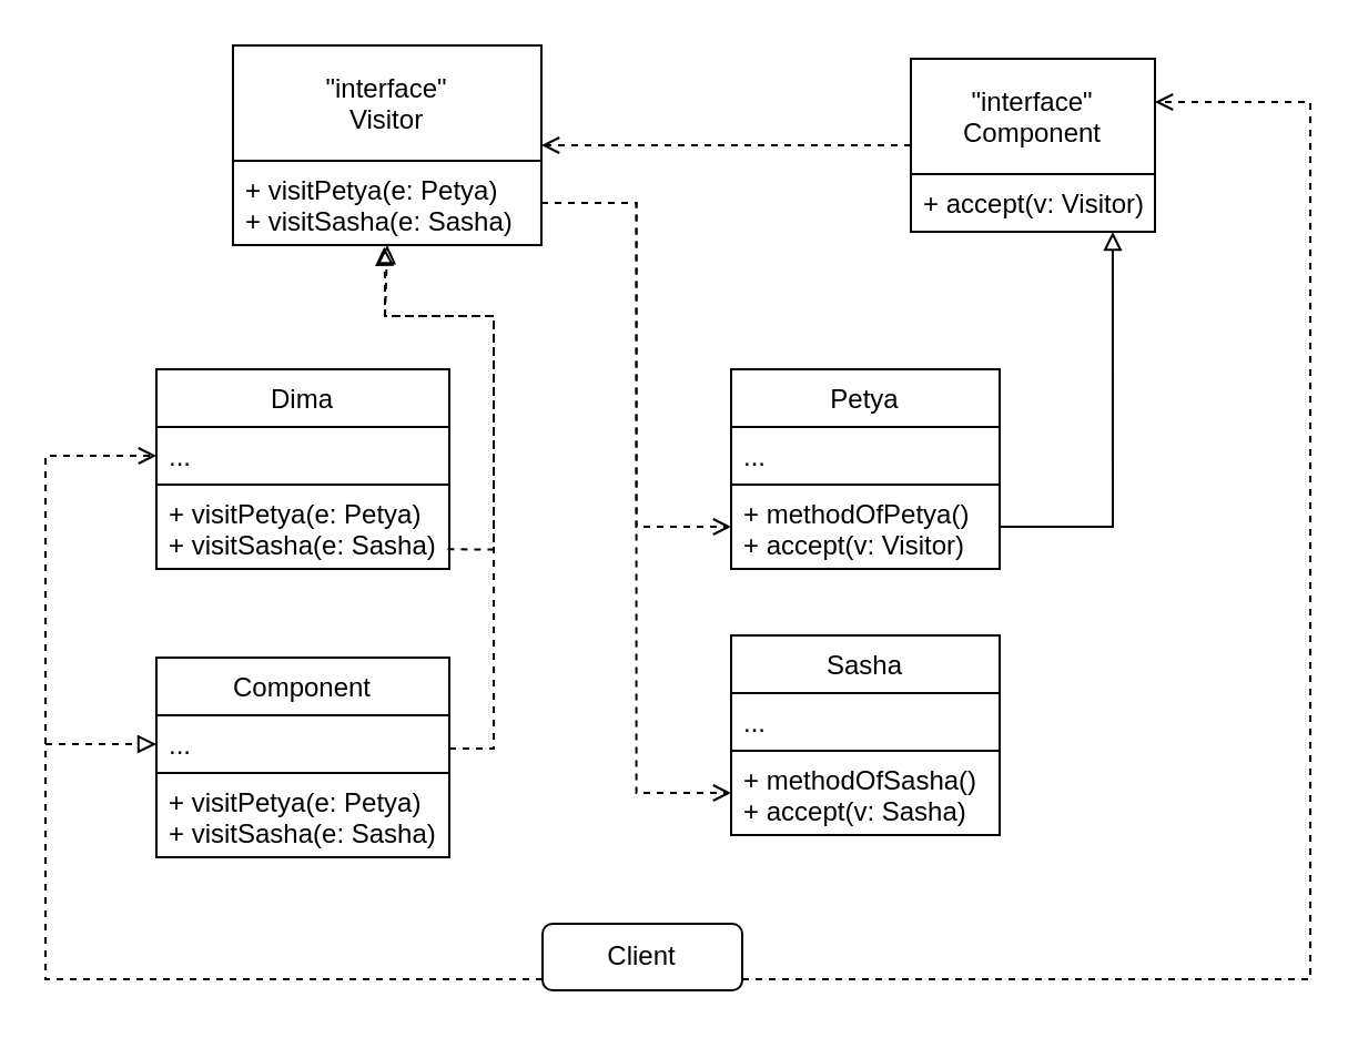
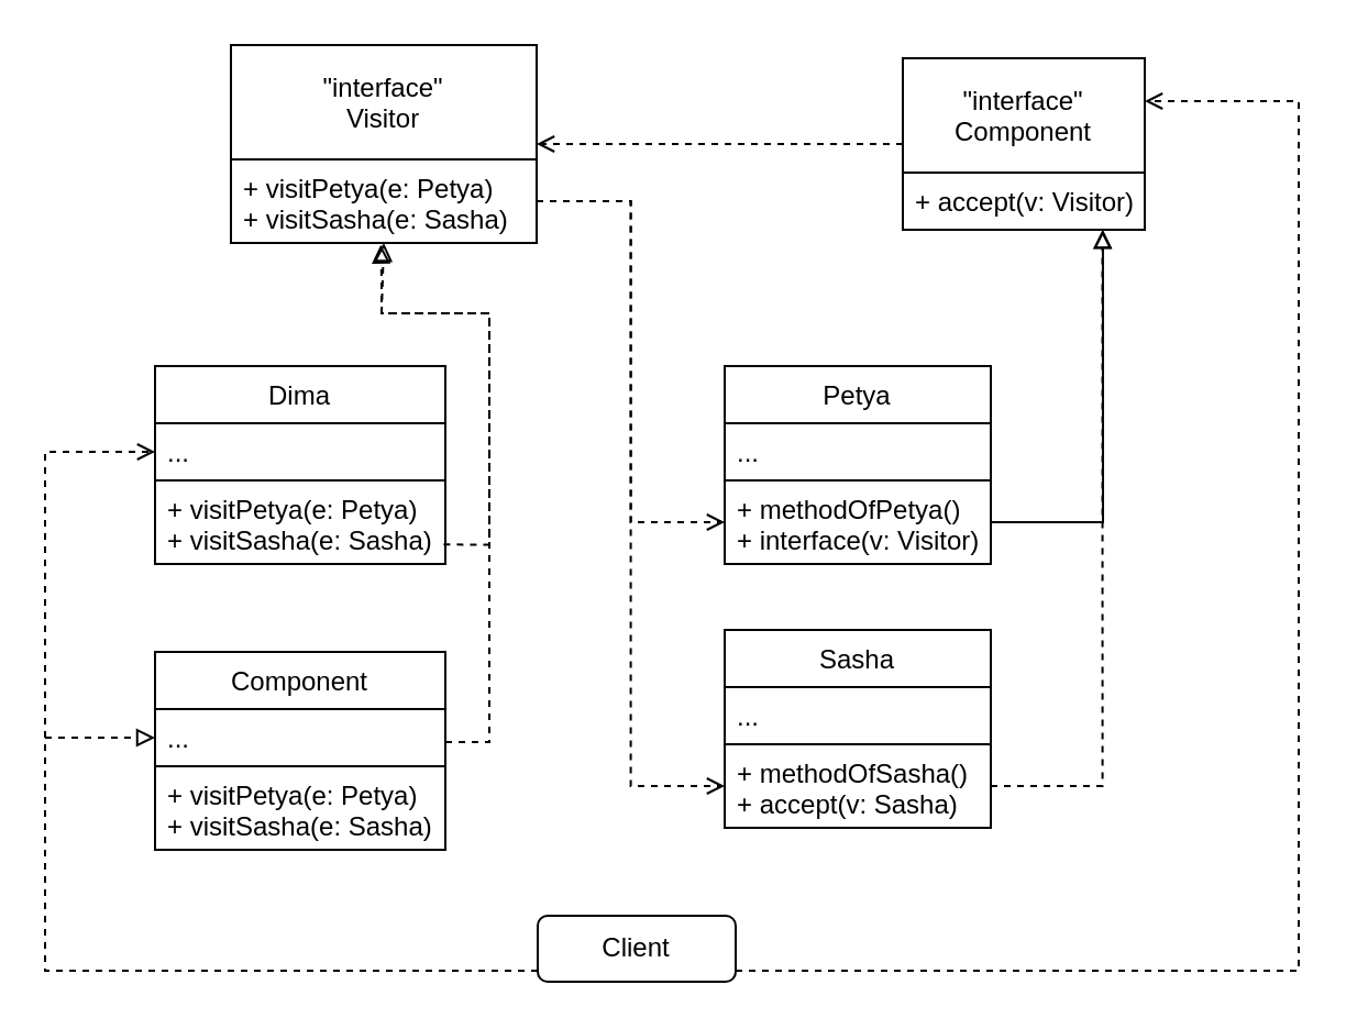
  <mxCell id="0" />
  <mxCell id="1" parent="0" />
  <mxCell id="2" style="edgeStyle=orthogonalEdgeStyle;rounded=0;orthogonalLoop=1;jettySize=auto;html=1;entryX=1;entryY=0.25;entryDx=0;entryDy=0;dashed=1;endArrow=open;endFill=0;" edge="1" parent="1" source="5" target="9"><mxGeometry relative="1" as="geometry"><Array as="points"><mxPoint x="590" y="441" /><mxPoint x="590" y="46" /></Array></mxGeometry></mxCell>
  <mxCell id="3" style="edgeStyle=orthogonalEdgeStyle;rounded=0;orthogonalLoop=1;jettySize=auto;html=1;entryX=0;entryY=0.5;entryDx=0;entryDy=0;dashed=1;endArrow=open;endFill=0;" edge="1" parent="1" source="5" target="19"><mxGeometry relative="1" as="geometry"><Array as="points"><mxPoint x="20" y="441" /><mxPoint x="20" y="205" /></Array></mxGeometry></mxCell>
  <mxCell id="4" style="edgeStyle=orthogonalEdgeStyle;rounded=0;orthogonalLoop=1;jettySize=auto;html=1;entryX=0;entryY=0.5;entryDx=0;entryDy=0;dashed=1;endArrow=block;endFill=0;" edge="1" parent="1" source="5" target="27"><mxGeometry relative="1" as="geometry"><Array as="points"><mxPoint x="20" y="441" /><mxPoint x="20" y="335" /></Array></mxGeometry></mxCell>
  <mxCell id="5" value="Client" style="rounded=1;whiteSpace=wrap;html=1;" vertex="1" parent="1"><mxGeometry x="244" y="416" width="90" height="30" as="geometry" /></mxCell>
  <mxCell id="6" value="&quot;interface&quot;&#10;Visitor" style="swimlane;fontStyle=0;childLayout=stackLayout;horizontal=1;startSize=52;horizontalStack=0;resizeParent=1;resizeParentMax=0;resizeLast=0;collapsible=1;marginBottom=0;" vertex="1" parent="1"><mxGeometry x="104.5" y="20" width="139" height="90" as="geometry" /></mxCell>
  <mxCell id="7" value="+ visitPetya(e: Petya)&#10;+ visitSasha(e: Sasha)" style="text;strokeColor=none;fillColor=none;align=left;verticalAlign=top;spacingLeft=4;spacingRight=4;overflow=hidden;rotatable=0;points=[[0,0.5],[1,0.5]];portConstraint=eastwest;" vertex="1" parent="6"><mxGeometry y="52" width="139" height="38" as="geometry" /></mxCell>
  <mxCell id="8" style="edgeStyle=orthogonalEdgeStyle;rounded=0;orthogonalLoop=1;jettySize=auto;html=1;dashed=1;endArrow=open;endFill=0;" edge="1" parent="1" source="9" target="6"><mxGeometry relative="1" as="geometry" /></mxCell>
  <mxCell id="9" value="&quot;interface&quot;&#10;Component" style="swimlane;fontStyle=0;childLayout=stackLayout;horizontal=1;startSize=52;horizontalStack=0;resizeParent=1;resizeParentMax=0;resizeLast=0;collapsible=1;marginBottom=0;" vertex="1" parent="1"><mxGeometry x="410" y="26" width="110" height="78" as="geometry" /></mxCell>
  <mxCell id="10" value="+ accept(v: Visitor)" style="text;strokeColor=none;fillColor=none;align=left;verticalAlign=top;spacingLeft=4;spacingRight=4;overflow=hidden;rotatable=0;points=[[0,0.5],[1,0.5]];portConstraint=eastwest;" vertex="1" parent="9"><mxGeometry y="52" width="110" height="26" as="geometry" /></mxCell>
  <mxCell id="11" value="Petya" style="swimlane;fontStyle=0;childLayout=stackLayout;horizontal=1;startSize=26;horizontalStack=0;resizeParent=1;resizeParentMax=0;resizeLast=0;collapsible=1;marginBottom=0;" vertex="1" parent="1"><mxGeometry x="329" y="166" width="121" height="90" as="geometry" /></mxCell>
  <mxCell id="12" value="..." style="text;strokeColor=#000000;fillColor=none;align=left;verticalAlign=top;spacingLeft=4;spacingRight=4;overflow=hidden;rotatable=0;points=[[0,0.5],[1,0.5]];portConstraint=eastwest;" vertex="1" parent="11"><mxGeometry y="26" width="121" height="26" as="geometry" /></mxCell>
- <mxCell id="13" value="+ methodOfPetya()&#10;+ accept(v: Visitor)" style="text;strokeColor=none;fillColor=none;align=left;verticalAlign=top;spacingLeft=4;spacingRight=4;overflow=hidden;rotatable=0;points=[[0,0.5],[1,0.5]];portConstraint=eastwest;" vertex="1" parent="11"><mxGeometry y="52" width="121" height="38" as="geometry" /></mxCell>
+ <mxCell id="13" value="+ methodOfPetya()&#10;+ interface(v: Visitor)" style="text;strokeColor=none;fillColor=none;align=left;verticalAlign=top;spacingLeft=4;spacingRight=4;overflow=hidden;rotatable=0;points=[[0,0.5],[1,0.5]];portConstraint=eastwest;" vertex="1" parent="11"><mxGeometry y="52" width="121" height="38" as="geometry" /></mxCell>
  <mxCell id="14" value="Sasha" style="swimlane;fontStyle=0;childLayout=stackLayout;horizontal=1;startSize=26;horizontalStack=0;resizeParent=1;resizeParentMax=0;resizeLast=0;collapsible=1;marginBottom=0;" vertex="1" parent="1"><mxGeometry x="329" y="286" width="121" height="90" as="geometry" /></mxCell>
  <mxCell id="15" value="..." style="text;strokeColor=#000000;fillColor=none;align=left;verticalAlign=top;spacingLeft=4;spacingRight=4;overflow=hidden;rotatable=0;points=[[0,0.5],[1,0.5]];portConstraint=eastwest;" vertex="1" parent="14"><mxGeometry y="26" width="121" height="26" as="geometry" /></mxCell>
  <mxCell id="16" value="+ methodOfSasha()&#10;+ accept(v: Sasha)" style="text;strokeColor=none;fillColor=none;align=left;verticalAlign=top;spacingLeft=4;spacingRight=4;overflow=hidden;rotatable=0;points=[[0,0.5],[1,0.5]];portConstraint=eastwest;" vertex="1" parent="14"><mxGeometry y="52" width="121" height="38" as="geometry" /></mxCell>
  <mxCell id="17" style="edgeStyle=orthogonalEdgeStyle;rounded=0;orthogonalLoop=1;jettySize=auto;html=1;dashed=1;endArrow=block;endFill=0;exitX=0.994;exitY=0.768;exitDx=0;exitDy=0;exitPerimeter=0;entryX=0.49;entryY=1.022;entryDx=0;entryDy=0;entryPerimeter=0;" edge="1" parent="1" source="20" target="7"><mxGeometry relative="1" as="geometry"><mxPoint x="174" y="116" as="targetPoint" /><Array as="points"><mxPoint x="222" y="247" /><mxPoint x="222" y="142" /><mxPoint x="173" y="142" /><mxPoint x="173" y="126" /><mxPoint x="173" y="126" /></Array></mxGeometry></mxCell>
  <mxCell id="18" value="Dima" style="swimlane;fontStyle=0;childLayout=stackLayout;horizontal=1;startSize=26;horizontalStack=0;resizeParent=1;resizeParentMax=0;resizeLast=0;collapsible=1;marginBottom=0;" vertex="1" parent="1"><mxGeometry x="70" y="166" width="132" height="90" as="geometry" /></mxCell>
  <mxCell id="19" value="..." style="text;strokeColor=#000000;fillColor=none;align=left;verticalAlign=top;spacingLeft=4;spacingRight=4;overflow=hidden;rotatable=0;points=[[0,0.5],[1,0.5]];portConstraint=eastwest;" vertex="1" parent="18"><mxGeometry y="26" width="132" height="26" as="geometry" /></mxCell>
  <mxCell id="20" value="+ visitPetya(e: Petya)&#10;+ visitSasha(e: Sasha)" style="text;strokeColor=none;fillColor=none;align=left;verticalAlign=top;spacingLeft=4;spacingRight=4;overflow=hidden;rotatable=0;points=[[0,0.5],[1,0.5]];portConstraint=eastwest;" vertex="1" parent="18"><mxGeometry y="52" width="132" height="38" as="geometry" /></mxCell>
  <mxCell id="21" style="edgeStyle=orthogonalEdgeStyle;rounded=0;orthogonalLoop=1;jettySize=auto;html=1;entryX=0;entryY=0.5;entryDx=0;entryDy=0;dashed=1;endArrow=open;endFill=0;" edge="1" parent="1" source="7" target="13"><mxGeometry relative="1" as="geometry" /></mxCell>
  <mxCell id="22" style="edgeStyle=orthogonalEdgeStyle;rounded=0;orthogonalLoop=1;jettySize=auto;html=1;entryX=0;entryY=0.5;entryDx=0;entryDy=0;dashed=1;endArrow=open;endFill=0;" edge="1" parent="1" source="7" target="16"><mxGeometry relative="1" as="geometry" /></mxCell>
  <mxCell id="23" style="edgeStyle=orthogonalEdgeStyle;rounded=0;orthogonalLoop=1;jettySize=auto;html=1;entryX=0.827;entryY=1;entryDx=0;entryDy=0;entryPerimeter=0;dashed=0;endArrow=block;endFill=0;" edge="1" parent="1" source="13" target="10"><mxGeometry relative="1" as="geometry" /></mxCell>
+ <mxCell id="24" style="edgeStyle=orthogonalEdgeStyle;rounded=0;orthogonalLoop=1;jettySize=auto;html=1;dashed=1;endArrow=block;endFill=0;entryX=0.825;entryY=1.007;entryDx=0;entryDy=0;entryPerimeter=0;" edge="1" parent="1" source="16" target="10"><mxGeometry relative="1" as="geometry"><mxPoint x="500" y="106" as="targetPoint" /></mxGeometry></mxCell>
  <mxCell id="25" style="edgeStyle=orthogonalEdgeStyle;rounded=0;orthogonalLoop=1;jettySize=auto;html=1;dashed=1;endArrow=block;endFill=0;entryX=0.5;entryY=1;entryDx=0;entryDy=0;" edge="1" parent="1" target="6"><mxGeometry relative="1" as="geometry"><mxPoint x="202" y="337" as="sourcePoint" /><mxPoint x="173" y="112" as="targetPoint" /><Array as="points"><mxPoint x="222" y="337" /><mxPoint x="222" y="142" /><mxPoint x="173" y="142" /><mxPoint x="173" y="110" /></Array></mxGeometry></mxCell>
  <mxCell id="26" value="Component" style="swimlane;fontStyle=0;childLayout=stackLayout;horizontal=1;startSize=26;horizontalStack=0;resizeParent=1;resizeParentMax=0;resizeLast=0;collapsible=1;marginBottom=0;" vertex="1" parent="1"><mxGeometry x="70" y="296" width="132" height="90" as="geometry" /></mxCell>
  <mxCell id="27" value="..." style="text;strokeColor=#000000;fillColor=none;align=left;verticalAlign=top;spacingLeft=4;spacingRight=4;overflow=hidden;rotatable=0;points=[[0,0.5],[1,0.5]];portConstraint=eastwest;" vertex="1" parent="26"><mxGeometry y="26" width="132" height="26" as="geometry" /></mxCell>
  <mxCell id="28" value="+ visitPetya(e: Petya)&#10;+ visitSasha(e: Sasha)" style="text;strokeColor=none;fillColor=none;align=left;verticalAlign=top;spacingLeft=4;spacingRight=4;overflow=hidden;rotatable=0;points=[[0,0.5],[1,0.5]];portConstraint=eastwest;" vertex="1" parent="26"><mxGeometry y="52" width="132" height="38" as="geometry" /></mxCell>
